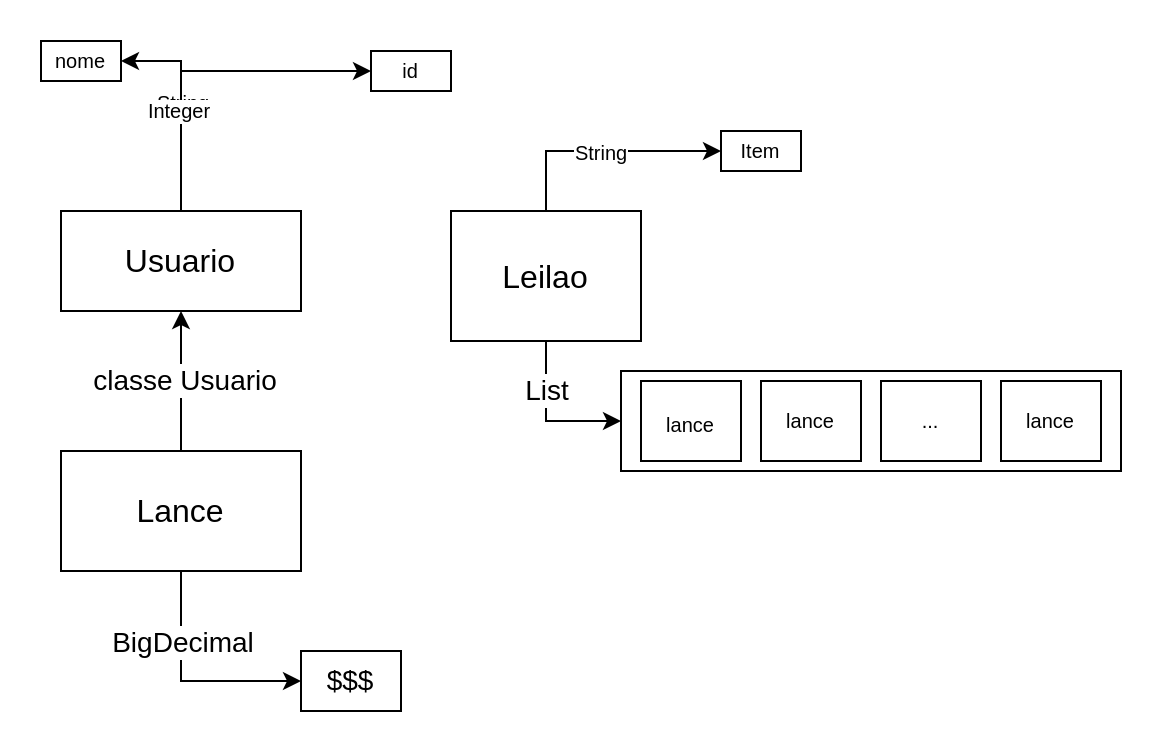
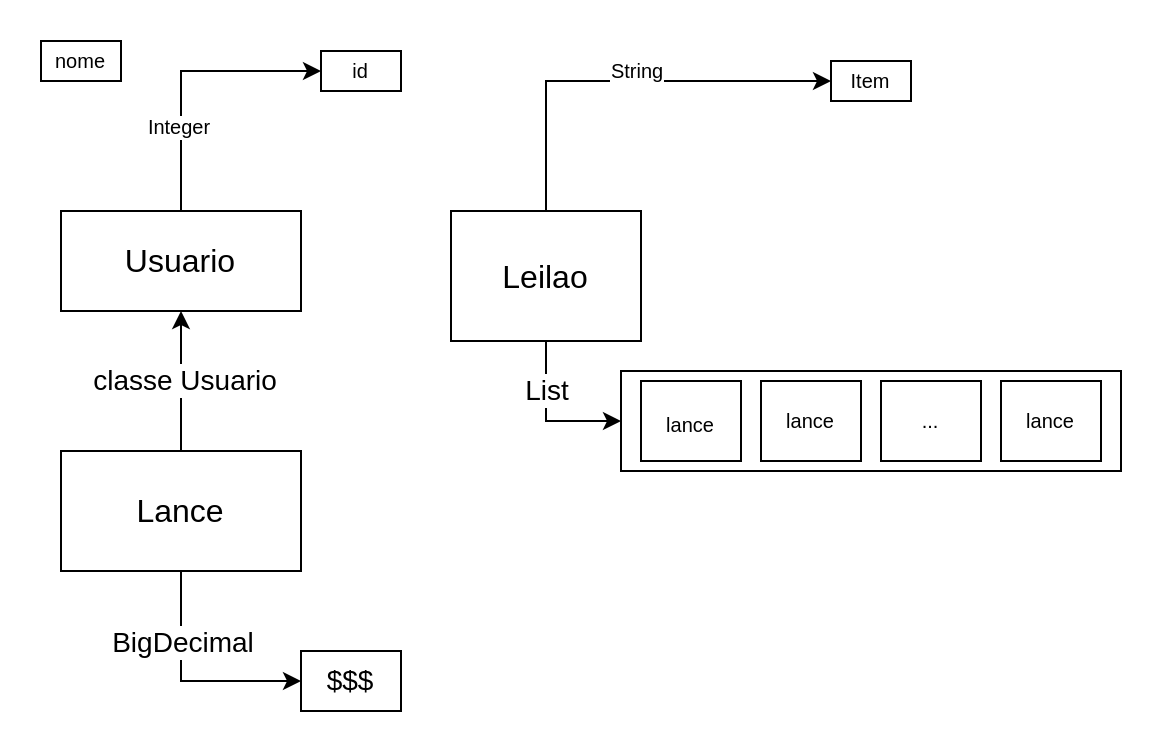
  <mxCell id="0" />
  <mxCell id="1" parent="0" />
- <mxCell id="2" style="edgeStyle=orthogonalEdgeStyle;rounded=0;orthogonalLoop=1;jettySize=auto;html=1;entryX=1;entryY=0.5;entryDx=0;entryDy=0;fontSize=14;" edge="1" parent="1" source="6" target="24"><mxGeometry relative="1" as="geometry" /></mxCell>
- <mxCell id="3" value="String" style="edgeLabel;html=1;align=center;verticalAlign=middle;resizable=0;points=[];fontSize=10;" vertex="1" connectable="0" parent="2"><mxGeometry x="0.053" relative="1" as="geometry"><mxPoint as="offset" /></mxGeometry></mxCell>
  <mxCell id="4" style="edgeStyle=orthogonalEdgeStyle;rounded=0;orthogonalLoop=1;jettySize=auto;html=1;entryX=0;entryY=0.5;entryDx=0;entryDy=0;fontSize=10;exitX=0.5;exitY=0;exitDx=0;exitDy=0;" edge="1" parent="1" source="6" target="25"><mxGeometry relative="1" as="geometry" /></mxCell>
  <mxCell id="5" value="Integer" style="edgeLabel;html=1;align=center;verticalAlign=middle;resizable=0;points=[];fontSize=10;" vertex="1" connectable="0" parent="4"><mxGeometry x="-0.384" y="2" relative="1" as="geometry"><mxPoint as="offset" /></mxGeometry></mxCell>
  <mxCell id="6" value="Usuario" style="rounded=0;whiteSpace=wrap;html=1;fontSize=16;" vertex="1" parent="1"><mxGeometry x="30" y="105" width="120" height="50" as="geometry" /></mxCell>
  <mxCell id="7" style="edgeStyle=orthogonalEdgeStyle;rounded=0;orthogonalLoop=1;jettySize=auto;html=1;entryX=0;entryY=0.5;entryDx=0;entryDy=0;fontSize=10;" edge="1" parent="1" source="11" target="12"><mxGeometry relative="1" as="geometry" /></mxCell>
  <mxCell id="8" value="List" style="edgeLabel;html=1;align=center;verticalAlign=middle;resizable=0;points=[];fontSize=14;" vertex="1" connectable="0" parent="7"><mxGeometry x="-0.247" y="1" relative="1" as="geometry"><mxPoint x="-0.99" y="-4.86" as="offset" /></mxGeometry></mxCell>
  <mxCell id="9" style="edgeStyle=orthogonalEdgeStyle;rounded=0;orthogonalLoop=1;jettySize=auto;html=1;entryX=0;entryY=0.5;entryDx=0;entryDy=0;fontSize=10;exitX=0.5;exitY=0;exitDx=0;exitDy=0;" edge="1" parent="1" source="11" target="22"><mxGeometry relative="1" as="geometry" /></mxCell>
  <mxCell id="10" value="&lt;font style=&quot;font-size: 10px&quot;&gt;String&lt;/font&gt;" style="edgeLabel;html=1;align=center;verticalAlign=middle;resizable=0;points=[];fontSize=14;" vertex="1" connectable="0" parent="9"><mxGeometry x="-0.489" y="-18" relative="1" as="geometry"><mxPoint x="27.23" y="-19" as="offset" /></mxGeometry></mxCell>
  <mxCell id="11" value="Leilao" style="rounded=0;whiteSpace=wrap;html=1;fontSize=16;" vertex="1" parent="1"><mxGeometry x="225" y="105" width="95" height="65" as="geometry" /></mxCell>
  <mxCell id="12" value="" style="rounded=0;whiteSpace=wrap;html=1;fontSize=16;" vertex="1" parent="1"><mxGeometry x="310" y="185" width="250" height="50" as="geometry" /></mxCell>
  <mxCell id="13" value="&lt;font size=&quot;1&quot;&gt;lance&lt;/font&gt;" style="rounded=0;whiteSpace=wrap;html=1;fontSize=16;" vertex="1" parent="1"><mxGeometry x="320" y="190" width="50" height="40" as="geometry" /></mxCell>
  <mxCell id="14" value="lance" style="rounded=0;whiteSpace=wrap;html=1;fontSize=10;" vertex="1" parent="1"><mxGeometry x="380" y="190" width="50" height="40" as="geometry" /></mxCell>
  <mxCell id="15" value="..." style="rounded=0;whiteSpace=wrap;html=1;fontSize=10;" vertex="1" parent="1"><mxGeometry x="440" y="190" width="50" height="40" as="geometry" /></mxCell>
  <mxCell id="16" value="lance" style="rounded=0;whiteSpace=wrap;html=1;fontSize=10;" vertex="1" parent="1"><mxGeometry x="500" y="190" width="50" height="40" as="geometry" /></mxCell>
  <mxCell id="17" style="edgeStyle=orthogonalEdgeStyle;rounded=0;orthogonalLoop=1;jettySize=auto;html=1;entryX=0.5;entryY=1;entryDx=0;entryDy=0;fontSize=10;" edge="1" parent="1" source="21" target="6"><mxGeometry relative="1" as="geometry" /></mxCell>
  <mxCell id="18" value="classe Usuario" style="edgeLabel;html=1;align=center;verticalAlign=middle;resizable=0;points=[];fontSize=14;" vertex="1" connectable="0" parent="17"><mxGeometry x="0.019" y="-1" relative="1" as="geometry"><mxPoint as="offset" /></mxGeometry></mxCell>
  <mxCell id="19" style="edgeStyle=orthogonalEdgeStyle;rounded=0;orthogonalLoop=1;jettySize=auto;html=1;entryX=0;entryY=0.5;entryDx=0;entryDy=0;fontSize=10;" edge="1" parent="1" source="21" target="23"><mxGeometry relative="1" as="geometry" /></mxCell>
  <mxCell id="20" value="BigDecimal" style="edgeLabel;html=1;align=center;verticalAlign=middle;resizable=0;points=[];fontSize=14;" vertex="1" connectable="0" parent="19"><mxGeometry x="-0.399" relative="1" as="geometry"><mxPoint as="offset" /></mxGeometry></mxCell>
  <mxCell id="21" value="Lance" style="rounded=0;whiteSpace=wrap;html=1;fontSize=16;" vertex="1" parent="1"><mxGeometry x="30" y="225" width="120" height="60" as="geometry" /></mxCell>
- <mxCell id="22" value="Item" style="text;html=1;fillColor=none;align=center;verticalAlign=middle;whiteSpace=wrap;rounded=0;fontSize=10;strokeColor=#000000;" vertex="1" parent="1"><mxGeometry x="360" y="65" width="40" height="20" as="geometry" /></mxCell>
+ <mxCell id="22" value="Item" style="text;html=1;fillColor=none;align=center;verticalAlign=middle;whiteSpace=wrap;rounded=0;fontSize=10;strokeColor=#000000;" vertex="1" parent="1"><mxGeometry x="415" y="30" width="40" height="20" as="geometry" /></mxCell>
  <mxCell id="23" value="$$$" style="text;html=1;fillColor=none;align=center;verticalAlign=middle;whiteSpace=wrap;rounded=0;fontSize=14;strokeColor=#000000;" vertex="1" parent="1"><mxGeometry x="150" y="325" width="50" height="30" as="geometry" /></mxCell>
  <mxCell id="24" value="nome" style="text;html=1;fillColor=none;align=center;verticalAlign=middle;whiteSpace=wrap;rounded=0;fontSize=10;strokeColor=#000000;" vertex="1" parent="1"><mxGeometry x="20" y="20" width="40" height="20" as="geometry" /></mxCell>
- <mxCell id="25" value="id" style="text;html=1;fillColor=none;align=center;verticalAlign=middle;whiteSpace=wrap;rounded=0;fontSize=10;strokeColor=#000000;" vertex="1" parent="1"><mxGeometry x="185" y="25" width="40" height="20" as="geometry" /></mxCell>
+ <mxCell id="25" value="id" style="text;html=1;fillColor=none;align=center;verticalAlign=middle;whiteSpace=wrap;rounded=0;fontSize=10;strokeColor=#000000;" vertex="1" parent="1"><mxGeometry x="160" y="25" width="40" height="20" as="geometry" /></mxCell>
